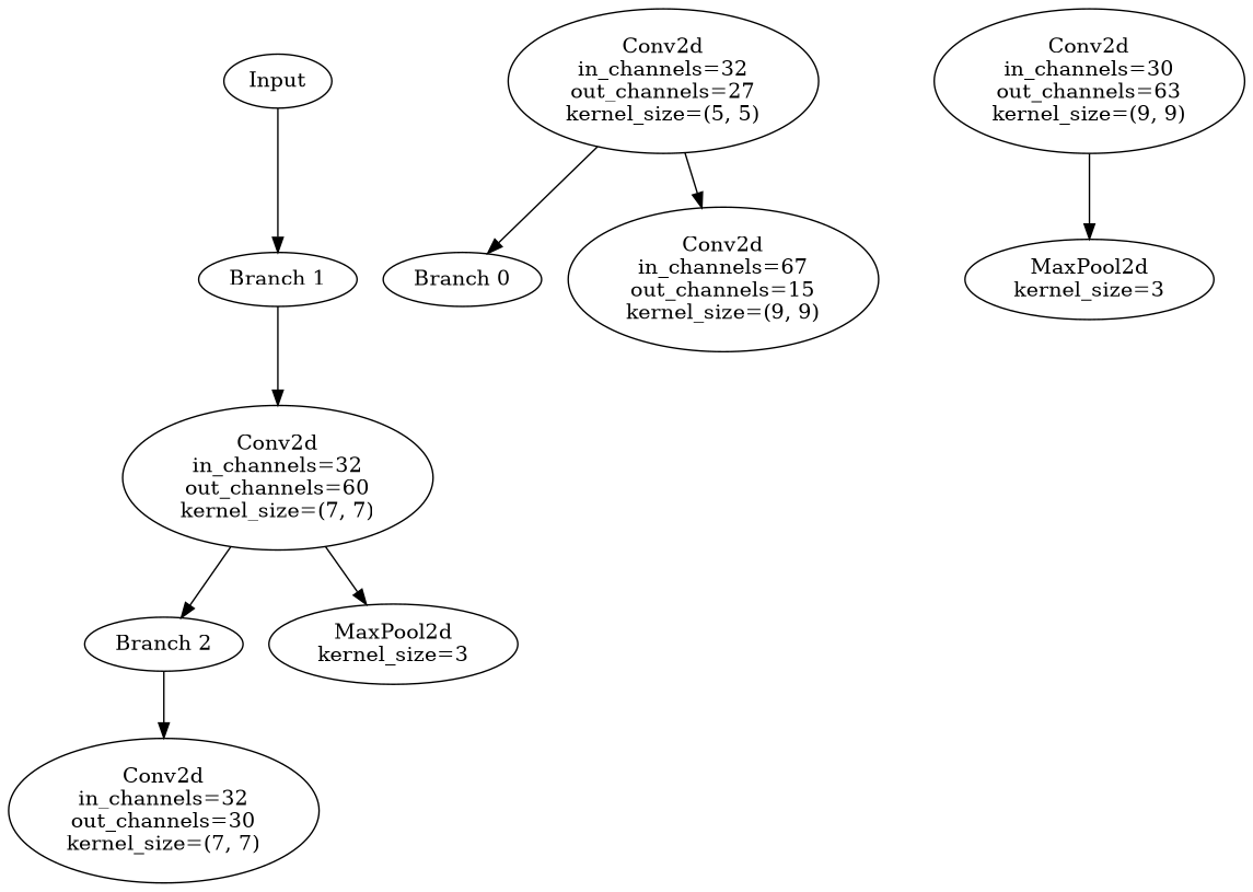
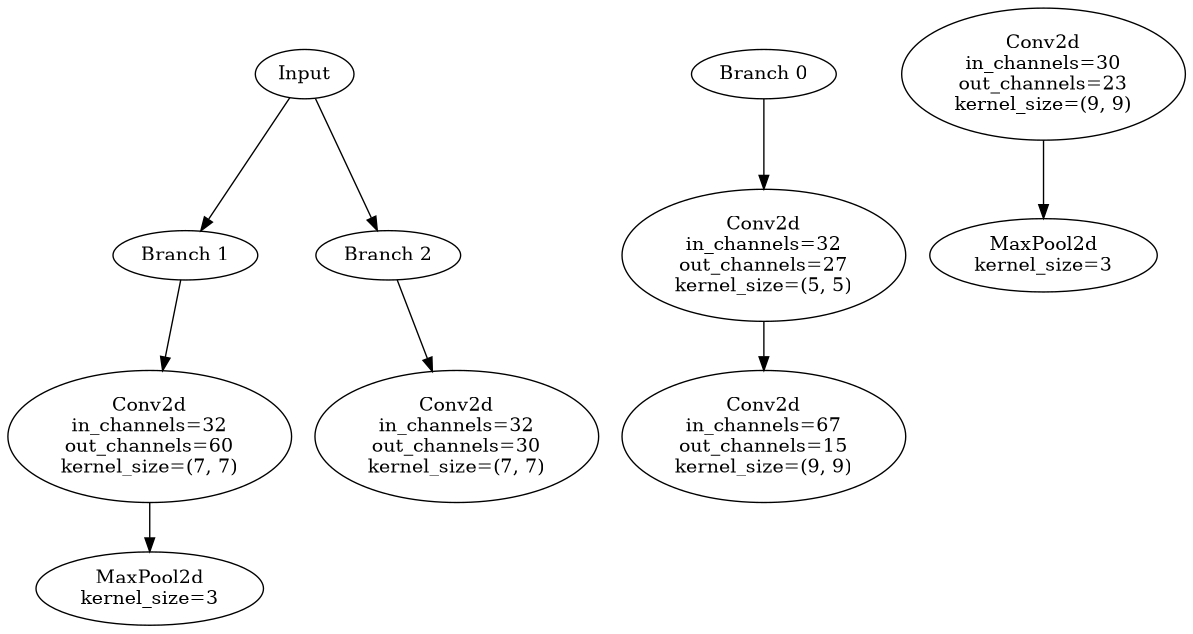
  digraph {
    n1 [label=Input]
    n2 [label="Branch 1"]
    n3 [label="Branch 2"]
    n4 [label="Branch 0"]
    n5 [label="Conv2d\nin_channels=32\nout_channels=27\nkernel_size=(5, 5)"]
    n6 [label="Conv2d\nin_channels=32\nout_channels=60\nkernel_size=(7, 7)"]
    n7 [label="Conv2d\nin_channels=32\nout_channels=30\nkernel_size=(7, 7)"]
    n8 [label="Conv2d\nin_channels=67\nout_channels=15\nkernel_size=(9, 9)"]
    n9 [label="MaxPool2d\nkernel_size=3"]
-   n10 [label="Conv2d\nin_channels=30\nout_channels=63\nkernel_size=(9, 9)"]
+   n10 [label="Conv2d\nin_channels=30\nout_channels=23\nkernel_size=(9, 9)"]
    n11 [label="MaxPool2d\nkernel_size=3"]
    n1 -> n2
-   n6 -> n3
+   n1 -> n3
    n2 -> n6
    n3 -> n7
-   n5 -> n4
+   n4 -> n5
    n5 -> n8
    n6 -> n9
    n10 -> n11
  }
